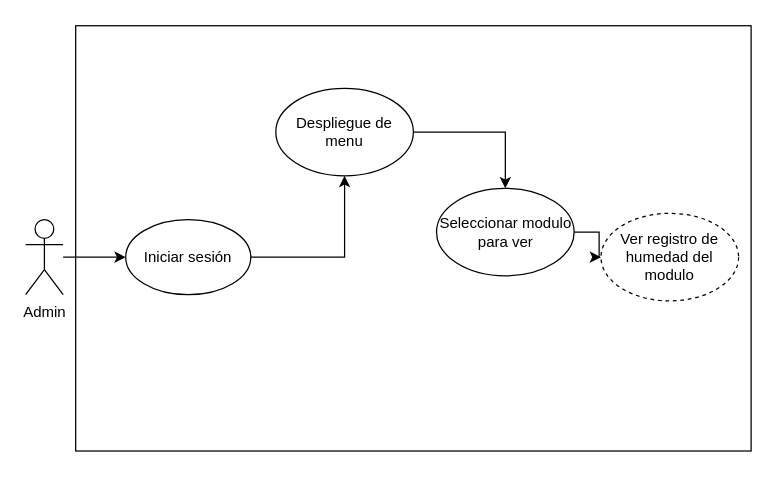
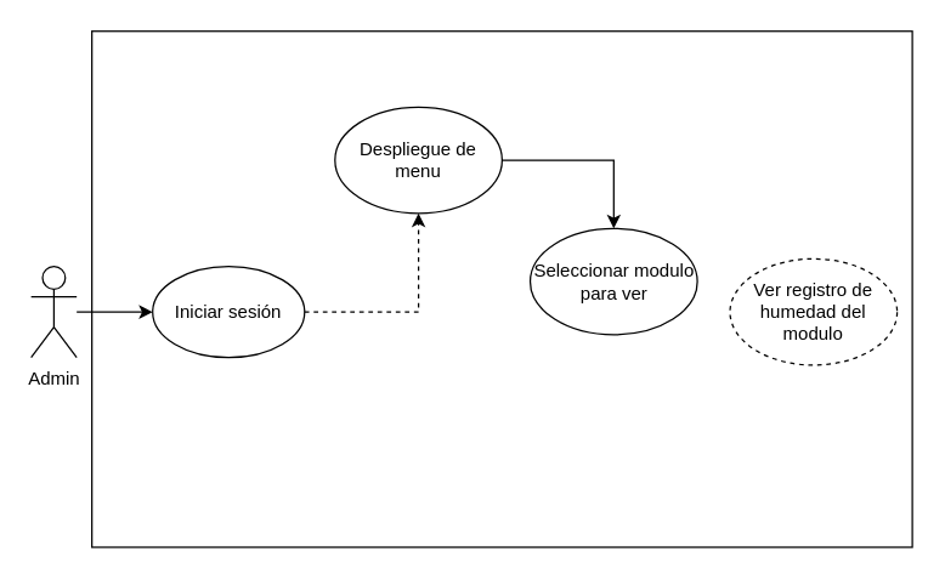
  <mxCell id="0" />
  <mxCell id="1" parent="0" />
  <mxCell id="2" value="" style="rounded=0;whiteSpace=wrap;html=1;align=left;" vertex="1" parent="1"><mxGeometry x="60" y="20" width="540" height="340" as="geometry" /></mxCell>
  <mxCell id="3" value="" style="edgeStyle=orthogonalEdgeStyle;rounded=0;orthogonalLoop=1;jettySize=auto;html=1;" edge="1" parent="1" source="4" target="6"><mxGeometry relative="1" as="geometry"><mxPoint x="100" y="205" as="targetPoint" /></mxGeometry></mxCell>
  <mxCell id="4" value="Admin" style="shape=umlActor;verticalLabelPosition=bottom;verticalAlign=top;html=1;outlineConnect=0;" vertex="1" parent="1"><mxGeometry x="20" y="175" width="30" height="60" as="geometry" /></mxCell>
- <mxCell id="5" value="" style="edgeStyle=orthogonalEdgeStyle;rounded=0;orthogonalLoop=1;jettySize=auto;html=1;" edge="1" parent="1" source="6" target="8"><mxGeometry relative="1" as="geometry" /></mxCell>
+ <mxCell id="5" value="" style="edgeStyle=orthogonalEdgeStyle;rounded=0;orthogonalLoop=1;jettySize=auto;html=1;dashed=1;" edge="1" parent="1" source="6" target="8"><mxGeometry relative="1" as="geometry" /></mxCell>
  <mxCell id="6" value="Iniciar sesión" style="ellipse;whiteSpace=wrap;html=1;" vertex="1" parent="1"><mxGeometry x="100" y="175" width="100" height="60" as="geometry" /></mxCell>
  <mxCell id="7" style="edgeStyle=orthogonalEdgeStyle;rounded=0;orthogonalLoop=1;jettySize=auto;html=1;" edge="1" parent="1" source="8" target="10"><mxGeometry relative="1" as="geometry" /></mxCell>
  <mxCell id="8" value="Despliegue de menu" style="ellipse;whiteSpace=wrap;html=1;" vertex="1" parent="1"><mxGeometry x="220" y="70" width="110" height="70" as="geometry" /></mxCell>
- <mxCell id="9" style="edgeStyle=orthogonalEdgeStyle;rounded=0;orthogonalLoop=1;jettySize=auto;html=1;" edge="1" parent="1" source="10" target="11"><mxGeometry relative="1" as="geometry" /></mxCell>
  <mxCell id="10" value="Seleccionar modulo para ver" style="ellipse;whiteSpace=wrap;html=1;" vertex="1" parent="1"><mxGeometry x="348.5" y="150" width="110" height="70" as="geometry" /></mxCell>
  <mxCell id="11" value="Ver registro de humedad del modulo" style="ellipse;whiteSpace=wrap;html=1;dashed=1;" vertex="1" parent="1"><mxGeometry x="480" y="170" width="110" height="70" as="geometry" /></mxCell>
